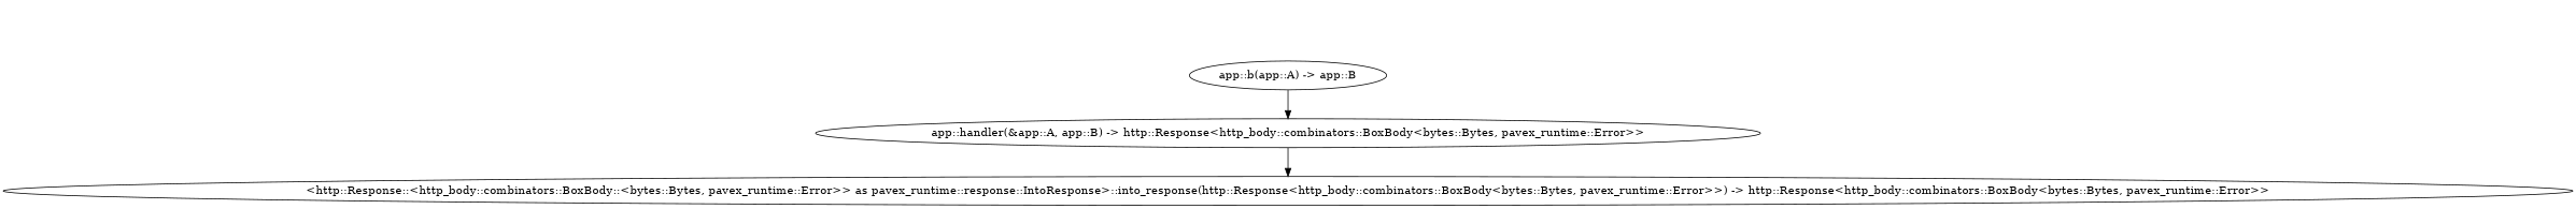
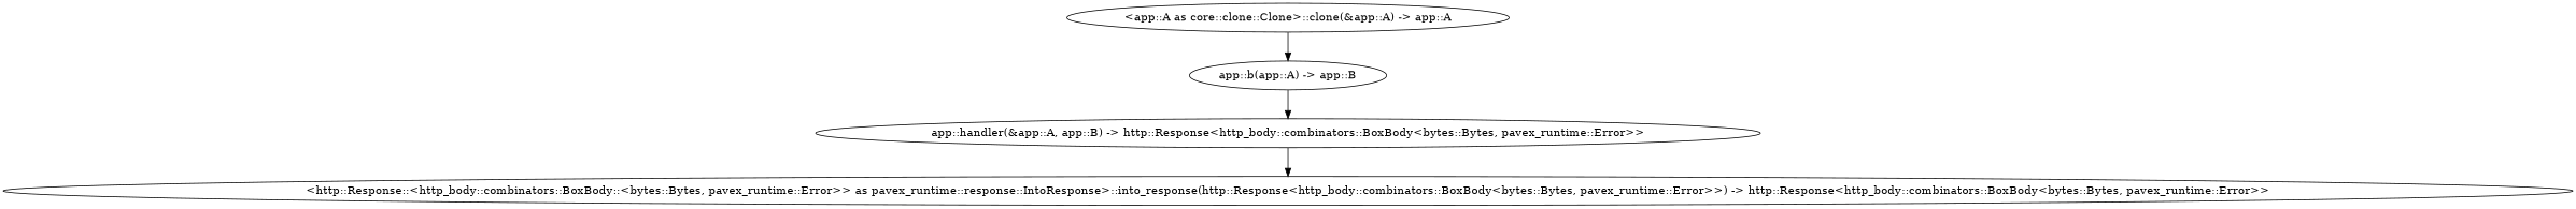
  digraph {
    n1 [label="app::handler(&app::A, app::B) -> http::Response<http_body::combinators::BoxBody<bytes::Bytes, pavex_runtime::Error>>"]
    n2 [label="<http::Response::<http_body::combinators::BoxBody::<bytes::Bytes, pavex_runtime::Error>> as pavex_runtime::response::IntoResponse>::into_response(http::Response<http_body::combinators::BoxBody<bytes::Bytes, pavex_runtime::Error>>) -> http::Response<http_body::combinators::BoxBody<bytes::Bytes, pavex_runtime::Error>>"]
    n3 [label="app::b(app::A) -> app::B"]
+   n4 [label="<app::A as core::clone::Clone>::clone(&app::A) -> app::A"]
    n1 -> n2
    n3 -> n1
+   n4 -> n3
  }
